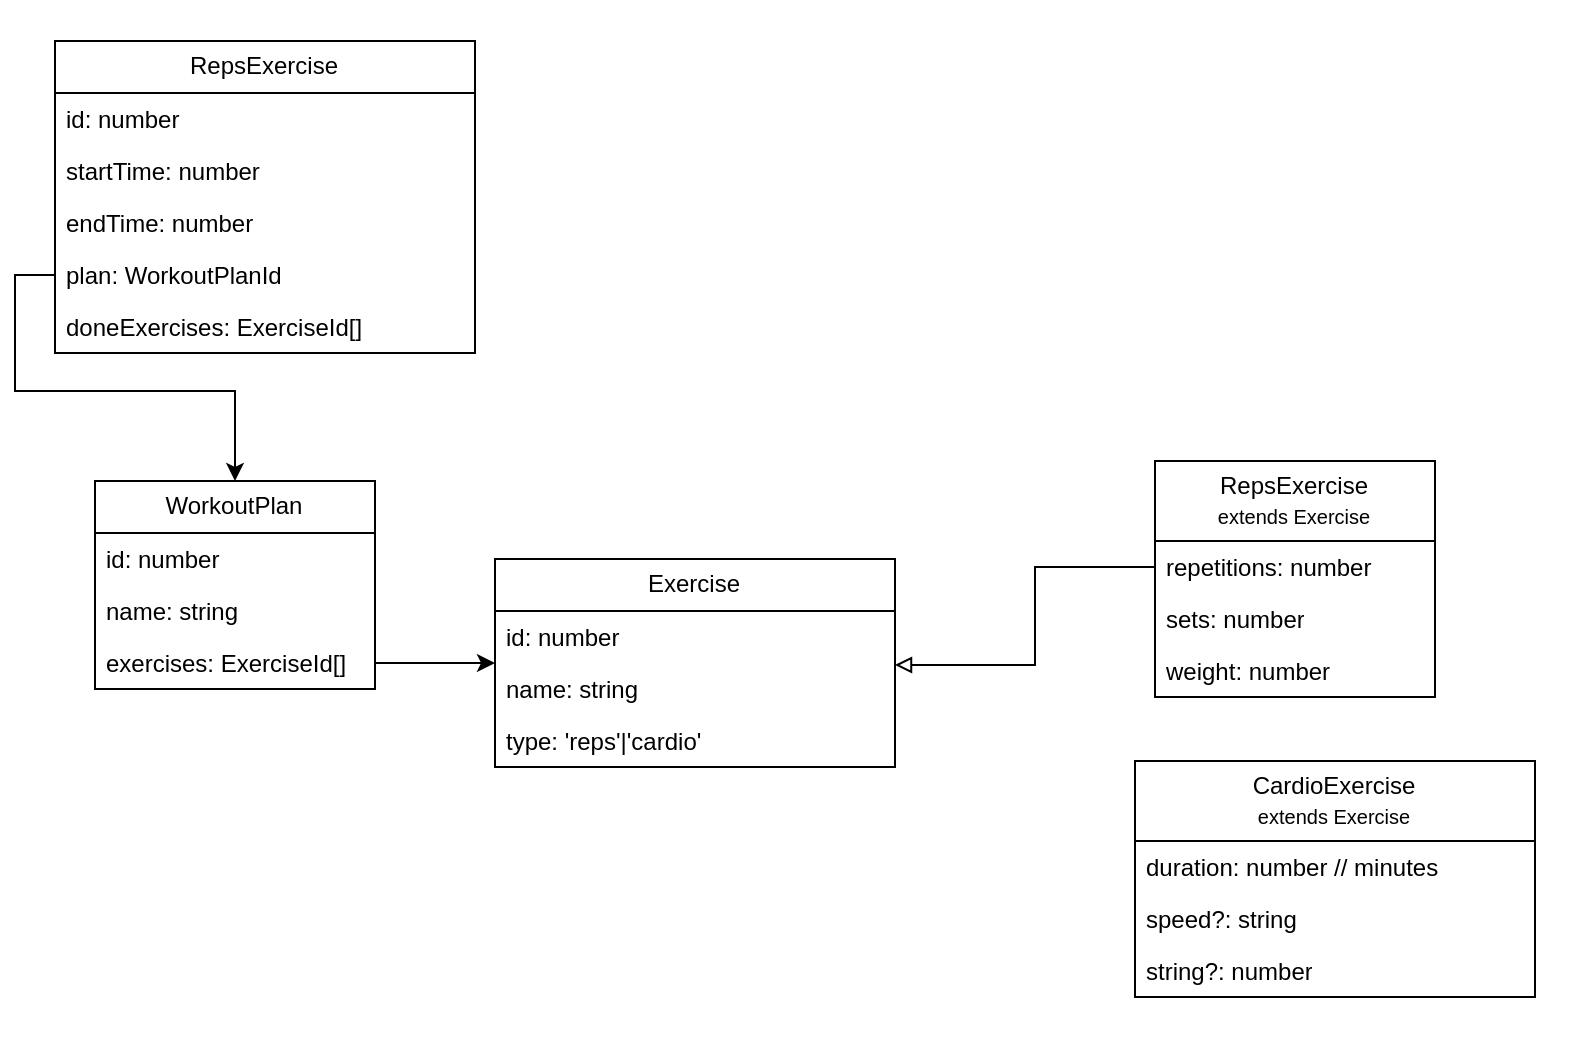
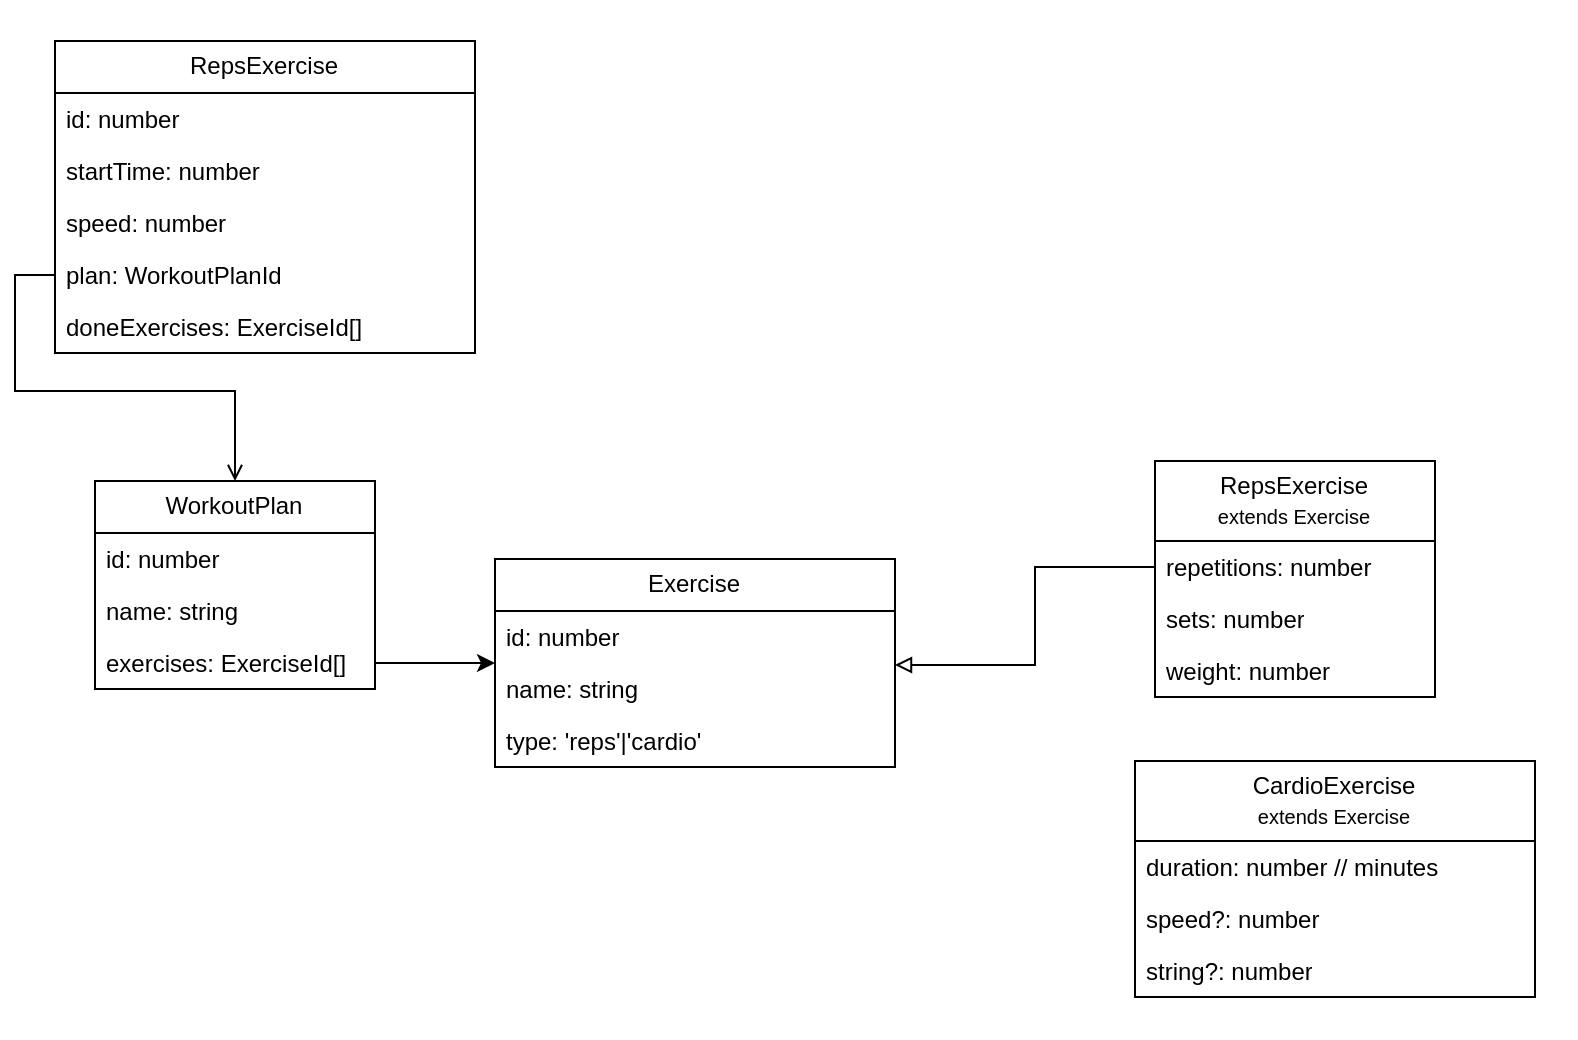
  <mxCell id="0" />
  <mxCell id="1" parent="0" />
  <mxCell id="2" value="WorkoutPlan" style="swimlane;fontStyle=0;childLayout=stackLayout;horizontal=1;startSize=26;fillColor=none;horizontalStack=0;resizeParent=1;resizeParentMax=0;resizeLast=0;collapsible=1;marginBottom=0;whiteSpace=wrap;html=1;" vertex="1" parent="1"><mxGeometry x="40" y="240" width="140" height="104" as="geometry" /></mxCell>
  <mxCell id="3" value="id: number" style="text;strokeColor=none;fillColor=none;align=left;verticalAlign=top;spacingLeft=4;spacingRight=4;overflow=hidden;rotatable=0;points=[[0,0.5],[1,0.5]];portConstraint=eastwest;whiteSpace=wrap;html=1;" vertex="1" parent="2"><mxGeometry y="26" width="140" height="26" as="geometry" /></mxCell>
  <mxCell id="4" value="name: string" style="text;strokeColor=none;fillColor=none;align=left;verticalAlign=top;spacingLeft=4;spacingRight=4;overflow=hidden;rotatable=0;points=[[0,0.5],[1,0.5]];portConstraint=eastwest;whiteSpace=wrap;html=1;" vertex="1" parent="2"><mxGeometry y="52" width="140" height="26" as="geometry" /></mxCell>
  <mxCell id="5" value="exercises: ExerciseId[]" style="text;strokeColor=none;fillColor=none;align=left;verticalAlign=top;spacingLeft=4;spacingRight=4;overflow=hidden;rotatable=0;points=[[0,0.5],[1,0.5]];portConstraint=eastwest;whiteSpace=wrap;html=1;" vertex="1" parent="2"><mxGeometry y="78" width="140" height="26" as="geometry" /></mxCell>
  <mxCell id="6" value="Exercise" style="swimlane;fontStyle=0;childLayout=stackLayout;horizontal=1;startSize=26;fillColor=none;horizontalStack=0;resizeParent=1;resizeParentMax=0;resizeLast=0;collapsible=1;marginBottom=0;whiteSpace=wrap;html=1;" vertex="1" parent="1"><mxGeometry x="240" y="279" width="200" height="104" as="geometry" /></mxCell>
  <mxCell id="7" value="id: number" style="text;strokeColor=none;fillColor=none;align=left;verticalAlign=top;spacingLeft=4;spacingRight=4;overflow=hidden;rotatable=0;points=[[0,0.5],[1,0.5]];portConstraint=eastwest;whiteSpace=wrap;html=1;" vertex="1" parent="6"><mxGeometry y="26" width="200" height="26" as="geometry" /></mxCell>
  <mxCell id="8" value="name: string" style="text;strokeColor=none;fillColor=none;align=left;verticalAlign=top;spacingLeft=4;spacingRight=4;overflow=hidden;rotatable=0;points=[[0,0.5],[1,0.5]];portConstraint=eastwest;whiteSpace=wrap;html=1;" vertex="1" parent="6"><mxGeometry y="52" width="200" height="26" as="geometry" /></mxCell>
  <mxCell id="9" value="type: 'reps'|'cardio'" style="text;strokeColor=none;fillColor=none;align=left;verticalAlign=top;spacingLeft=4;spacingRight=4;overflow=hidden;rotatable=0;points=[[0,0.5],[1,0.5]];portConstraint=eastwest;whiteSpace=wrap;html=1;" vertex="1" parent="6"><mxGeometry y="78" width="200" height="26" as="geometry" /></mxCell>
  <mxCell id="10" style="edgeStyle=orthogonalEdgeStyle;rounded=0;orthogonalLoop=1;jettySize=auto;html=1;" edge="1" parent="1" source="5" target="6"><mxGeometry relative="1" as="geometry" /></mxCell>
  <mxCell id="11" value="RepsExercise" style="swimlane;fontStyle=0;childLayout=stackLayout;horizontal=1;startSize=26;fillColor=none;horizontalStack=0;resizeParent=1;resizeParentMax=0;resizeLast=0;collapsible=1;marginBottom=0;whiteSpace=wrap;html=1;" vertex="1" parent="1"><mxGeometry x="20" y="20" width="210" height="156" as="geometry" /></mxCell>
  <mxCell id="12" value="id: number" style="text;strokeColor=none;fillColor=none;align=left;verticalAlign=top;spacingLeft=4;spacingRight=4;overflow=hidden;rotatable=0;points=[[0,0.5],[1,0.5]];portConstraint=eastwest;whiteSpace=wrap;html=1;" vertex="1" parent="11"><mxGeometry y="26" width="210" height="26" as="geometry" /></mxCell>
  <mxCell id="13" value="startTime: number" style="text;strokeColor=none;fillColor=none;align=left;verticalAlign=top;spacingLeft=4;spacingRight=4;overflow=hidden;rotatable=0;points=[[0,0.5],[1,0.5]];portConstraint=eastwest;whiteSpace=wrap;html=1;" vertex="1" parent="11"><mxGeometry y="52" width="210" height="26" as="geometry" /></mxCell>
- <mxCell id="14" value="endTime: number" style="text;strokeColor=none;fillColor=none;align=left;verticalAlign=top;spacingLeft=4;spacingRight=4;overflow=hidden;rotatable=0;points=[[0,0.5],[1,0.5]];portConstraint=eastwest;whiteSpace=wrap;html=1;" vertex="1" parent="11"><mxGeometry y="78" width="210" height="26" as="geometry" /></mxCell>
+ <mxCell id="14" value="speed: number" style="text;strokeColor=none;fillColor=none;align=left;verticalAlign=top;spacingLeft=4;spacingRight=4;overflow=hidden;rotatable=0;points=[[0,0.5],[1,0.5]];portConstraint=eastwest;whiteSpace=wrap;html=1;" vertex="1" parent="11"><mxGeometry y="78" width="210" height="26" as="geometry" /></mxCell>
  <mxCell id="15" value="plan: WorkoutPlanId" style="text;strokeColor=none;fillColor=none;align=left;verticalAlign=top;spacingLeft=4;spacingRight=4;overflow=hidden;rotatable=0;points=[[0,0.5],[1,0.5]];portConstraint=eastwest;whiteSpace=wrap;html=1;" vertex="1" parent="11"><mxGeometry y="104" width="210" height="26" as="geometry" /></mxCell>
  <mxCell id="16" value="doneExercises: ExerciseId[]" style="text;strokeColor=none;fillColor=none;align=left;verticalAlign=top;spacingLeft=4;spacingRight=4;overflow=hidden;rotatable=0;points=[[0,0.5],[1,0.5]];portConstraint=eastwest;whiteSpace=wrap;html=1;" vertex="1" parent="11"><mxGeometry y="130" width="210" height="26" as="geometry" /></mxCell>
  <mxCell id="17" value="RepsExercise&lt;br&gt;&lt;font style=&quot;font-size: 10px;&quot;&gt;extends Exercise&lt;/font&gt;" style="swimlane;fontStyle=0;childLayout=stackLayout;horizontal=1;startSize=40;fillColor=none;horizontalStack=0;resizeParent=1;resizeParentMax=0;resizeLast=0;collapsible=1;marginBottom=0;whiteSpace=wrap;html=1;" vertex="1" parent="1"><mxGeometry x="570" y="230" width="140" height="118" as="geometry" /></mxCell>
  <mxCell id="18" value="repetitions: number" style="text;strokeColor=none;fillColor=none;align=left;verticalAlign=top;spacingLeft=4;spacingRight=4;overflow=hidden;rotatable=0;points=[[0,0.5],[1,0.5]];portConstraint=eastwest;whiteSpace=wrap;html=1;" vertex="1" parent="17"><mxGeometry y="40" width="140" height="26" as="geometry" /></mxCell>
  <mxCell id="19" value="sets: number" style="text;strokeColor=none;fillColor=none;align=left;verticalAlign=top;spacingLeft=4;spacingRight=4;overflow=hidden;rotatable=0;points=[[0,0.5],[1,0.5]];portConstraint=eastwest;whiteSpace=wrap;html=1;" vertex="1" parent="17"><mxGeometry y="66" width="140" height="26" as="geometry" /></mxCell>
  <mxCell id="20" value="weight: number" style="text;strokeColor=none;fillColor=none;align=left;verticalAlign=top;spacingLeft=4;spacingRight=4;overflow=hidden;rotatable=0;points=[[0,0.5],[1,0.5]];portConstraint=eastwest;whiteSpace=wrap;html=1;" vertex="1" parent="17"><mxGeometry y="92" width="140" height="26" as="geometry" /></mxCell>
- <mxCell id="21" style="edgeStyle=orthogonalEdgeStyle;rounded=0;orthogonalLoop=1;jettySize=auto;html=1;" edge="1" parent="1" source="15" target="2"><mxGeometry relative="1" as="geometry" /></mxCell>
+ <mxCell id="21" style="edgeStyle=orthogonalEdgeStyle;rounded=0;orthogonalLoop=1;jettySize=auto;html=1;endArrow=open;" edge="1" parent="1" source="15" target="2"><mxGeometry relative="1" as="geometry" /></mxCell>
  <mxCell id="22" style="edgeStyle=orthogonalEdgeStyle;rounded=0;orthogonalLoop=1;jettySize=auto;html=1;endArrow=block;endFill=0;" edge="1" parent="1" source="18" target="6"><mxGeometry relative="1" as="geometry"><Array as="points"><mxPoint x="510" y="283" /><mxPoint x="510" y="332" /></Array></mxGeometry></mxCell>
  <mxCell id="23" value="CardioExercise&lt;br&gt;&lt;font style=&quot;font-size: 10px;&quot;&gt;extends Exercise&lt;/font&gt;" style="swimlane;fontStyle=0;childLayout=stackLayout;horizontal=1;startSize=40;fillColor=none;horizontalStack=0;resizeParent=1;resizeParentMax=0;resizeLast=0;collapsible=1;marginBottom=0;whiteSpace=wrap;html=1;" vertex="1" parent="1"><mxGeometry x="560" y="380" width="200" height="118" as="geometry" /></mxCell>
  <mxCell id="24" value="duration: number // minutes" style="text;strokeColor=none;fillColor=none;align=left;verticalAlign=top;spacingLeft=4;spacingRight=4;overflow=hidden;rotatable=0;points=[[0,0.5],[1,0.5]];portConstraint=eastwest;whiteSpace=wrap;html=1;" vertex="1" parent="23"><mxGeometry y="40" width="200" height="26" as="geometry" /></mxCell>
- <mxCell id="25" value="speed?: string" style="text;strokeColor=none;fillColor=none;align=left;verticalAlign=top;spacingLeft=4;spacingRight=4;overflow=hidden;rotatable=0;points=[[0,0.5],[1,0.5]];portConstraint=eastwest;whiteSpace=wrap;html=1;" vertex="1" parent="23"><mxGeometry y="66" width="200" height="26" as="geometry" /></mxCell>
+ <mxCell id="25" value="speed?: number" style="text;strokeColor=none;fillColor=none;align=left;verticalAlign=top;spacingLeft=4;spacingRight=4;overflow=hidden;rotatable=0;points=[[0,0.5],[1,0.5]];portConstraint=eastwest;whiteSpace=wrap;html=1;" vertex="1" parent="23"><mxGeometry y="66" width="200" height="26" as="geometry" /></mxCell>
  <mxCell id="26" value="string?: number" style="text;strokeColor=none;fillColor=none;align=left;verticalAlign=top;spacingLeft=4;spacingRight=4;overflow=hidden;rotatable=0;points=[[0,0.5],[1,0.5]];portConstraint=eastwest;whiteSpace=wrap;html=1;" vertex="1" parent="23"><mxGeometry y="92" width="200" height="26" as="geometry" /></mxCell>
